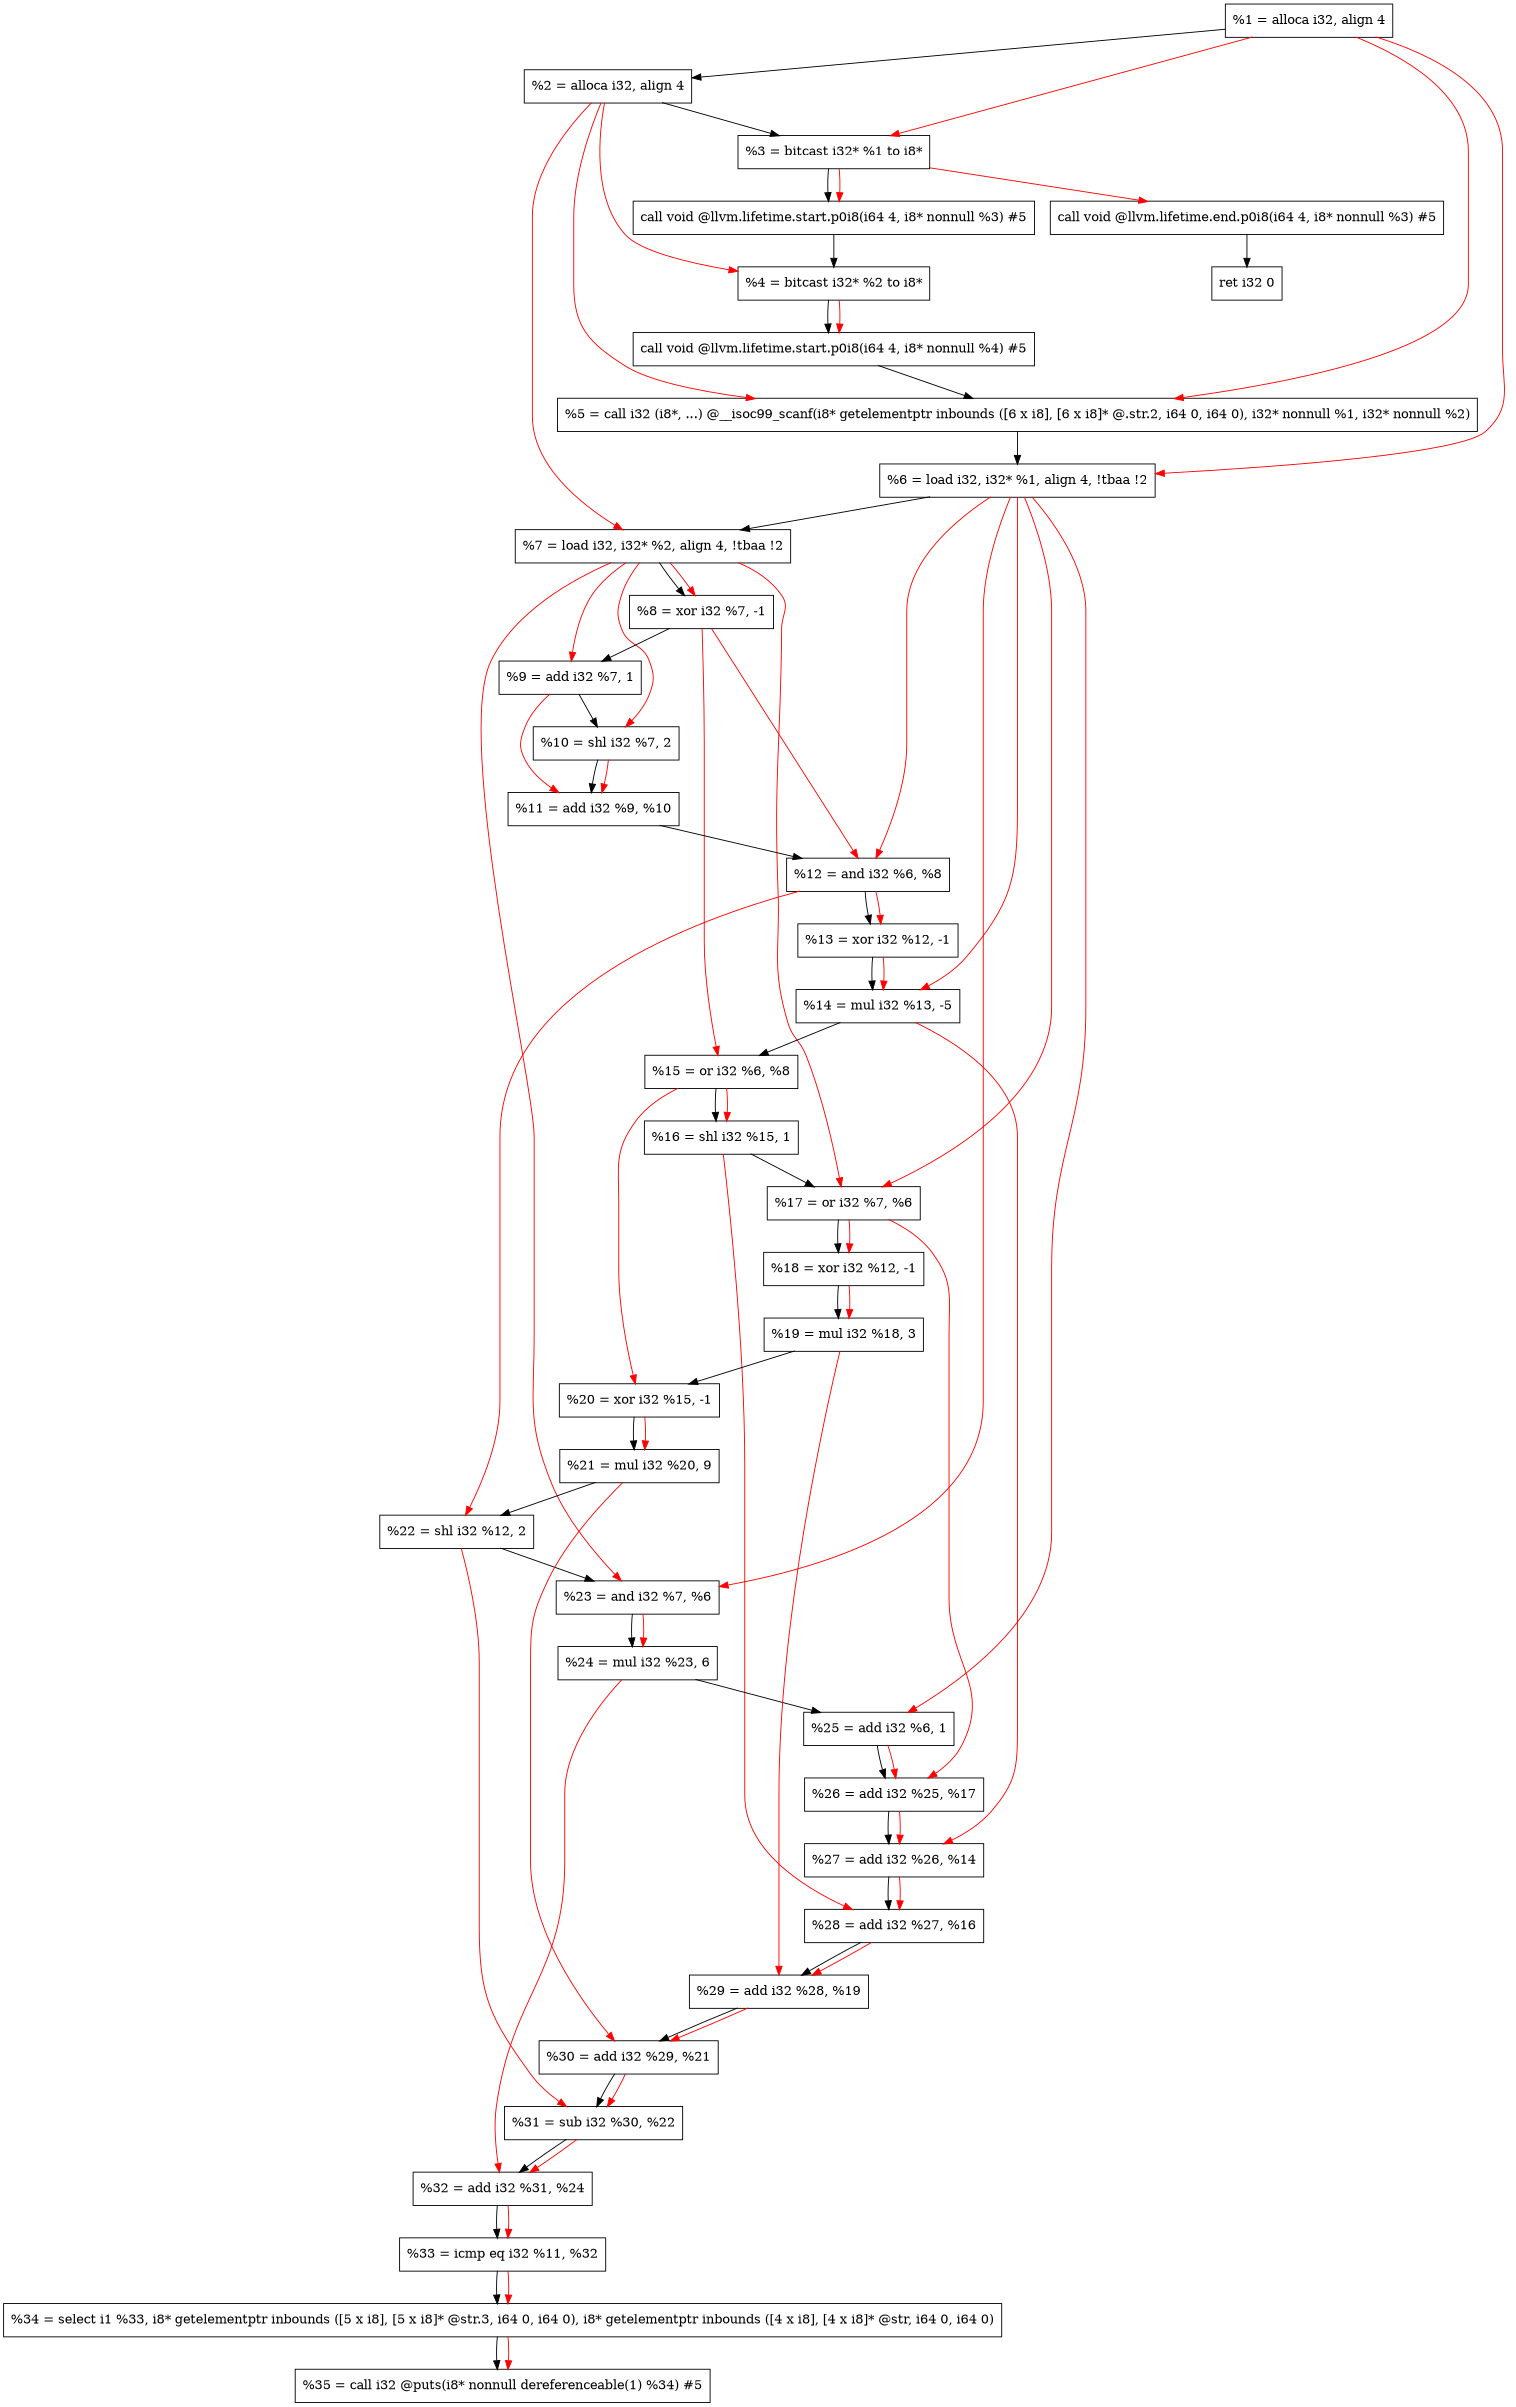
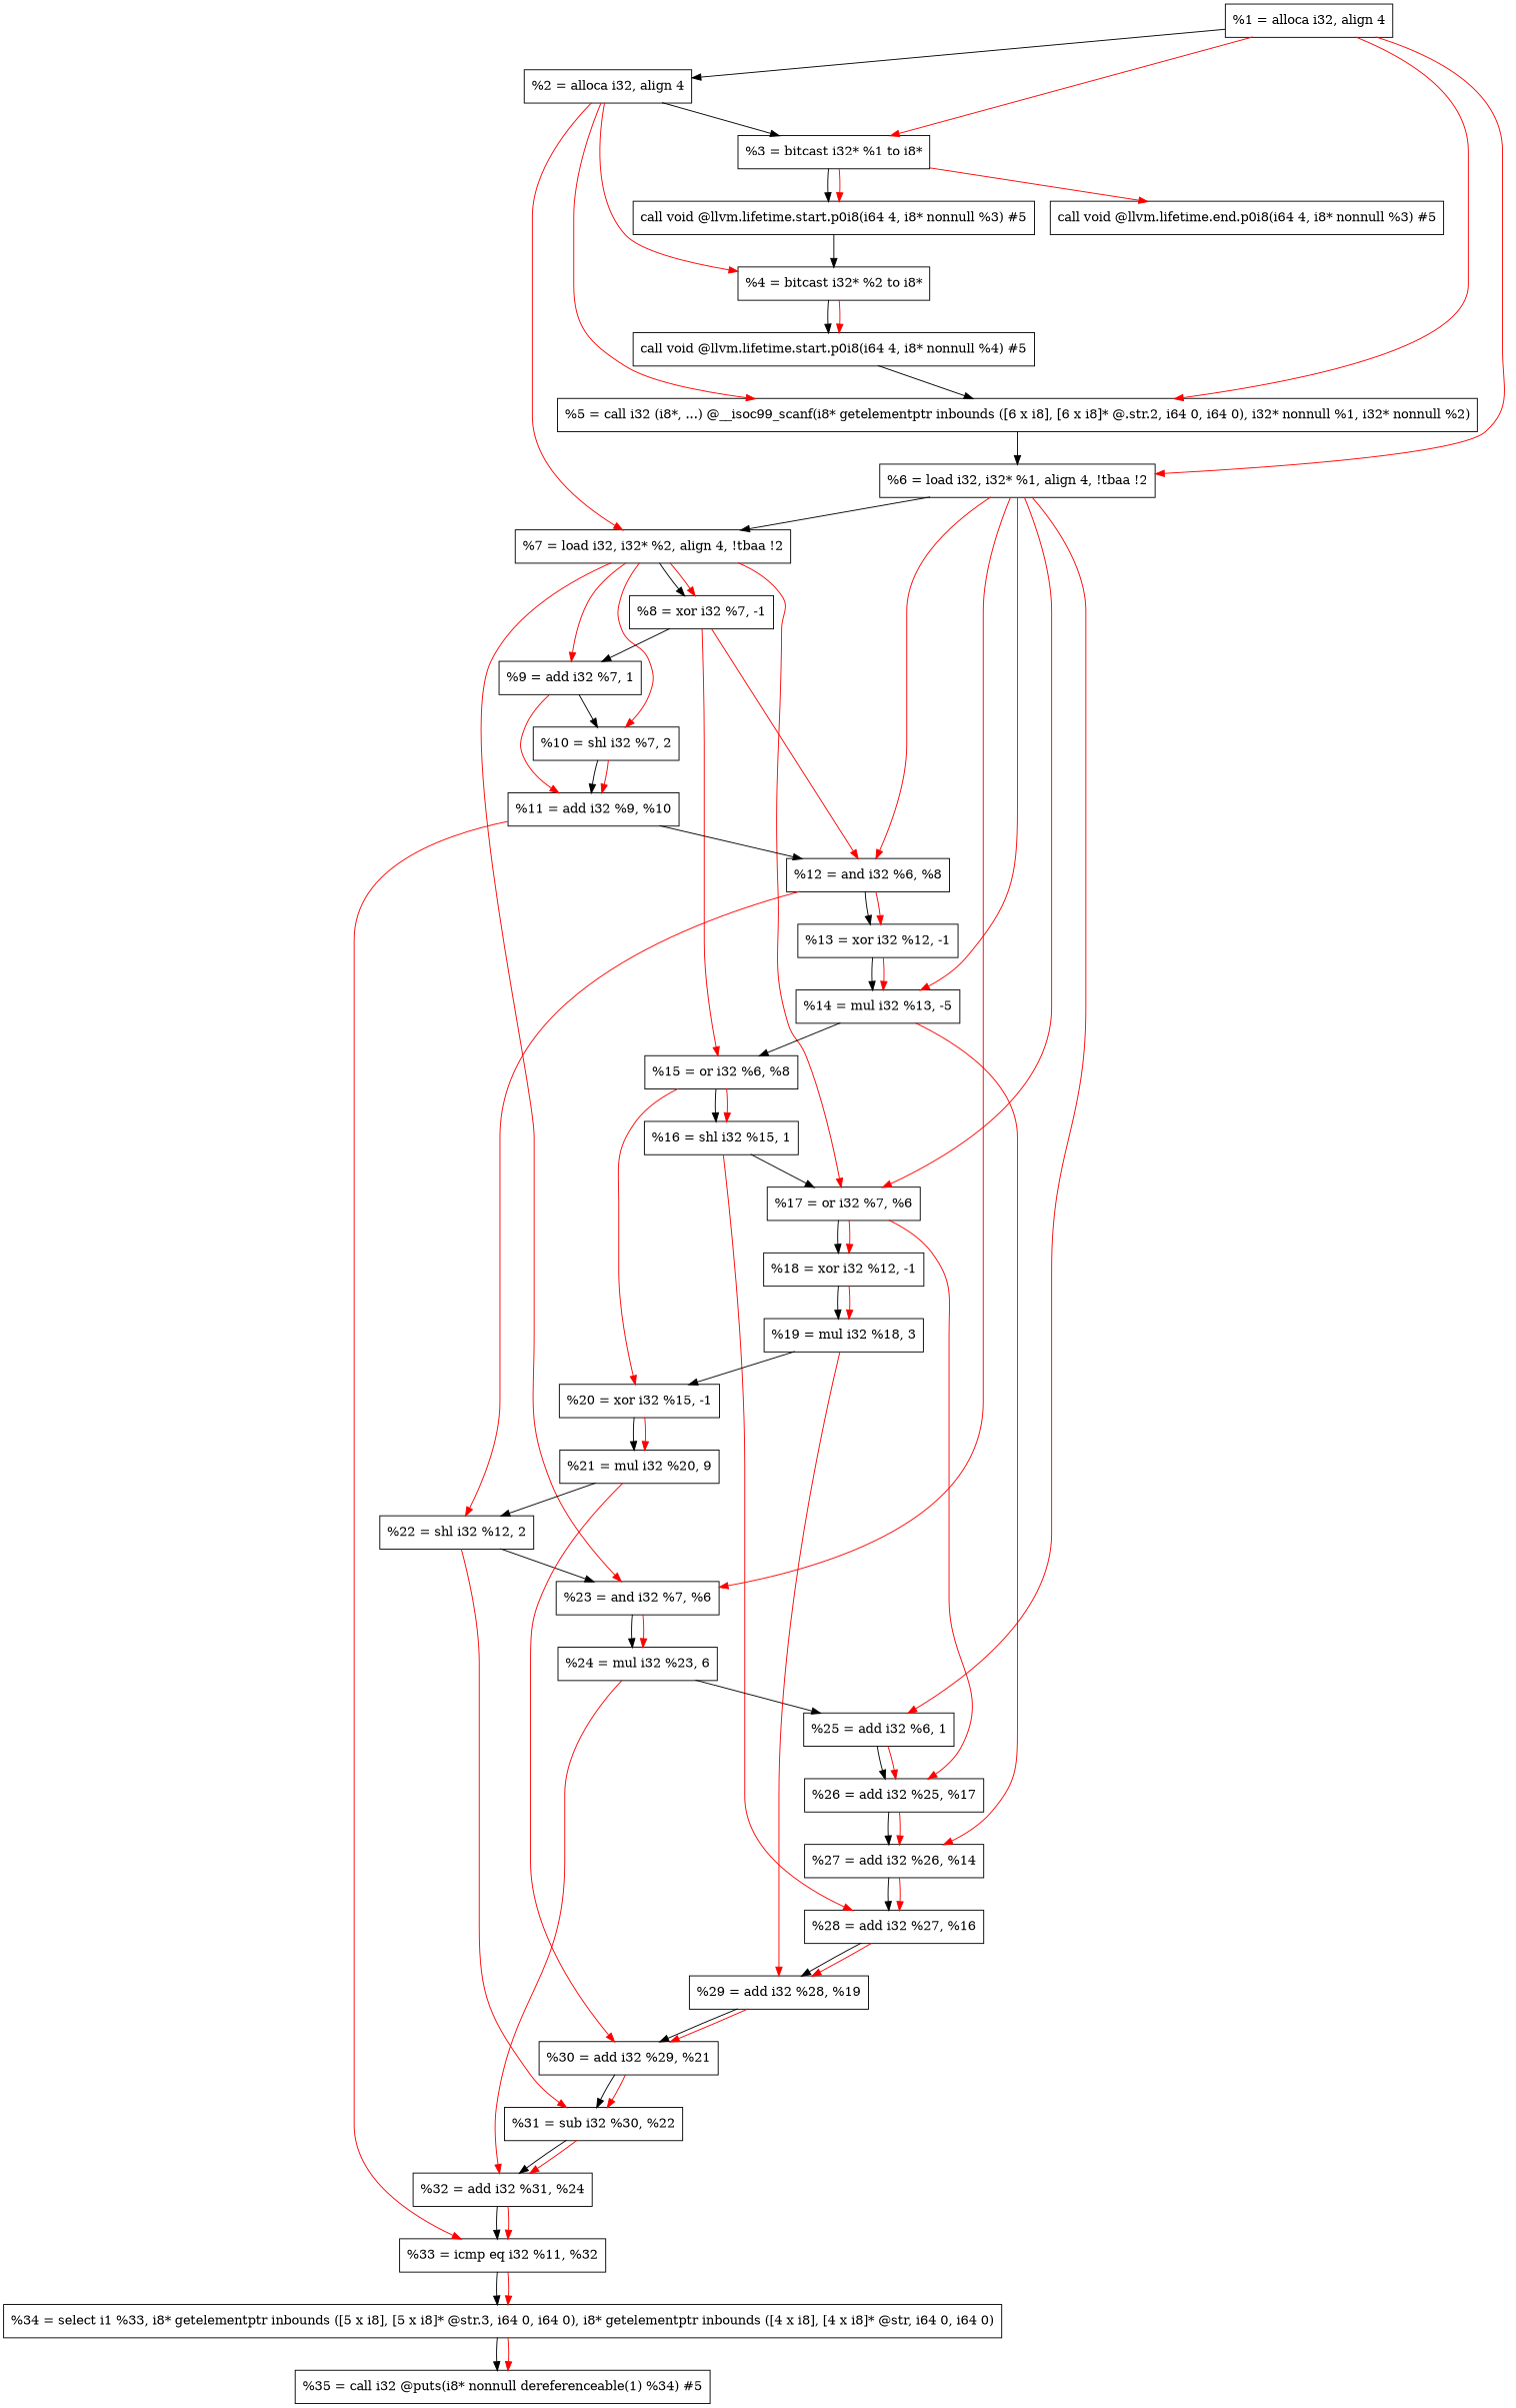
  digraph {
    node [shape=record]
    edge [color=red]
    n1 [label="  %1 = alloca i32, align 4"]
    n2 [label="  %2 = alloca i32, align 4"]
    n3 [label="  %3 = bitcast i32* %1 to i8*"]
    n4 [label="  %5 = call i32 (i8*, ...) @__isoc99_scanf(i8* getelementptr inbounds ([6 x i8], [6 x i8]* @.str.2, i64 0, i64 0), i32* nonnull %1, i32* nonnull %2)"]
    n5 [label="  %6 = load i32, i32* %1, align 4, !tbaa !2"]
    n6 [label="  %4 = bitcast i32* %2 to i8*"]
    n7 [label="  %7 = load i32, i32* %2, align 4, !tbaa !2"]
    n8 [label="  call void @llvm.lifetime.start.p0i8(i64 4, i8* nonnull %3) #5"]
    n9 [label="  call void @llvm.lifetime.end.p0i8(i64 4, i8* nonnull %3) #5"]
    n10 [label="  %12 = and i32 %6, %8"]
    n11 [label="  %17 = or i32 %7, %6"]
    n12 [label="  %23 = and i32 %7, %6"]
    n13 [label="  %25 = add i32 %6, 1"]
    n14 [label="  %14 = mul i32 %13, -5"]
    n15 [label="  call void @llvm.lifetime.start.p0i8(i64 4, i8* nonnull %4) #5"]
    n16 [label="  %8 = xor i32 %7, -1"]
    n17 [label="  %9 = add i32 %7, 1"]
    n18 [label="  %10 = shl i32 %7, 2"]
-   n19 [label="  ret i32 0"]
    n20 [label="  %13 = xor i32 %12, -1"]
    n21 [label="  %22 = shl i32 %12, 2"]
    n22 [label="  %15 = or i32 %6, %8"]
    n23 [label="  %16 = shl i32 %15, 1"]
    n24 [label="  %20 = xor i32 %15, -1"]
    n25 [label="%18 = xor i32 %12, -1"]
    n26 [label="  %26 = add i32 %25, %17"]
    n27 [label="  %24 = mul i32 %23, 6"]
    n28 [label="  %11 = add i32 %9, %10"]
    n29 [label="  %33 = icmp eq i32 %11, %32"]
    n30 [label="  %34 = select i1 %33, i8* getelementptr inbounds ([5 x i8], [5 x i8]* @str.3, i64 0, i64 0), i8* getelementptr inbounds ([4 x i8], [4 x i8]* @str, i64 0, i64 0)"]
    n31 [label="  %31 = sub i32 %30, %22"]
    n32 [label="  %27 = add i32 %26, %14"]
    n33 [label="  %28 = add i32 %27, %16"]
    n34 [label="  %21 = mul i32 %20, 9"]
    n35 [label="  %29 = add i32 %28, %19"]
    n36 [label="  %19 = mul i32 %18, 3"]
    n37 [label="  %30 = add i32 %29, %21"]
    n38 [label="  %32 = add i32 %31, %24"]
    n39 [label="  %35 = call i32 @puts(i8* nonnull dereferenceable(1) %34) #5"]
    n1 -> n2 [color=""]
    n1 -> n3
    n1 -> n4
    n1 -> n5
    n2 -> n3 [color=""]
    n2 -> n4
    n2 -> n6
    n2 -> n7
    n3 -> n8 [color=""]
    n3 -> n8
    n3 -> n9
    n4 -> n5 [color=""]
    n5 -> n7 [color=""]
    n5 -> n10
    n5 -> n11
    n5 -> n12
    n5 -> n13
    n5 -> n14
    n6 -> n15 [color=""]
    n6 -> n15
    n7 -> n11
    n7 -> n12
    n7 -> n16 [color=""]
    n7 -> n16
    n7 -> n17
    n7 -> n18
    n8 -> n6 [color=""]
-   n9 -> n19 [color=""]
    n10 -> n20 [color=""]
    n10 -> n20
    n10 -> n21
    n11 -> n25 [color=""]
    n11 -> n25
    n11 -> n26
    n12 -> n27 [color=""]
    n12 -> n27
    n13 -> n26 [color=""]
    n13 -> n26
    n14 -> n22 [color=""]
    n14 -> n32
    n15 -> n4 [color=""]
    n16 -> n10
    n16 -> n17 [color=""]
    n16 -> n22
    n17 -> n18 [color=""]
    n17 -> n28
    n18 -> n28 [color=""]
    n18 -> n28
    n20 -> n14 [color=""]
    n20 -> n14
    n21 -> n12 [color=""]
    n21 -> n31
    n22 -> n23 [color=""]
    n22 -> n23
    n22 -> n24
    n23 -> n11 [color=""]
    n23 -> n33
    n24 -> n34 [color=""]
    n24 -> n34
    n25 -> n36 [color=""]
    n25 -> n36
    n26 -> n32 [color=""]
    n26 -> n32
    n27 -> n13 [color=""]
    n27 -> n38
    n28 -> n10 [color=""]
+   n28 -> n29
    n29 -> n30 [color=""]
    n29 -> n30
    n30 -> n39 [color=""]
    n30 -> n39
    n31 -> n38 [color=""]
    n31 -> n38
    n32 -> n33 [color=""]
    n32 -> n33
    n33 -> n35 [color=""]
    n33 -> n35
    n34 -> n21 [color=""]
    n34 -> n37
    n35 -> n37 [color=""]
    n35 -> n37
    n36 -> n24 [color=""]
    n36 -> n35
    n37 -> n31 [color=""]
    n37 -> n31
    n38 -> n29 [color=""]
    n38 -> n29
  }
